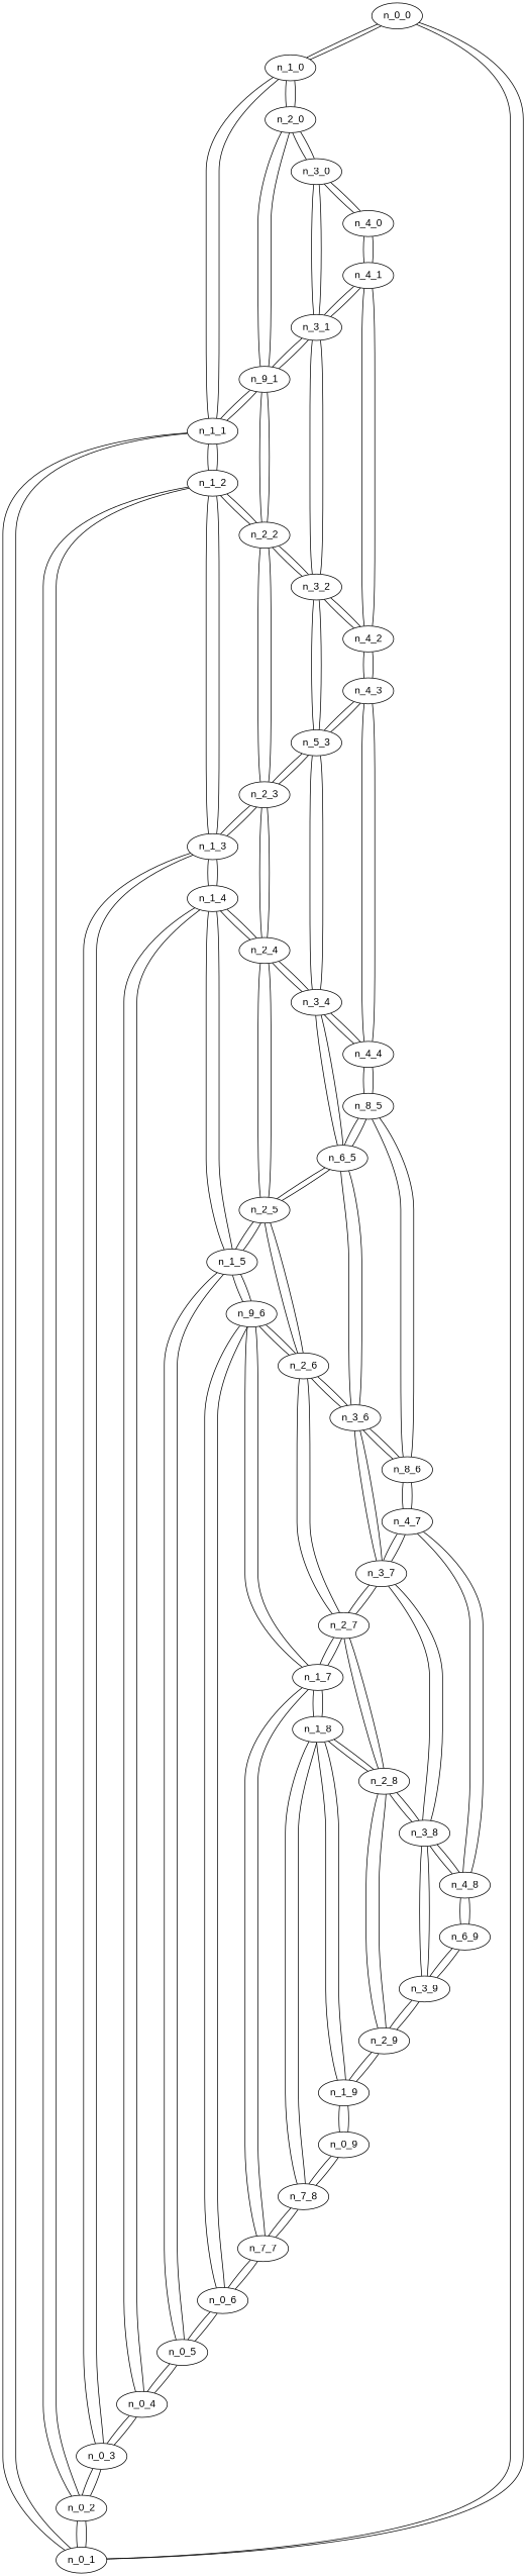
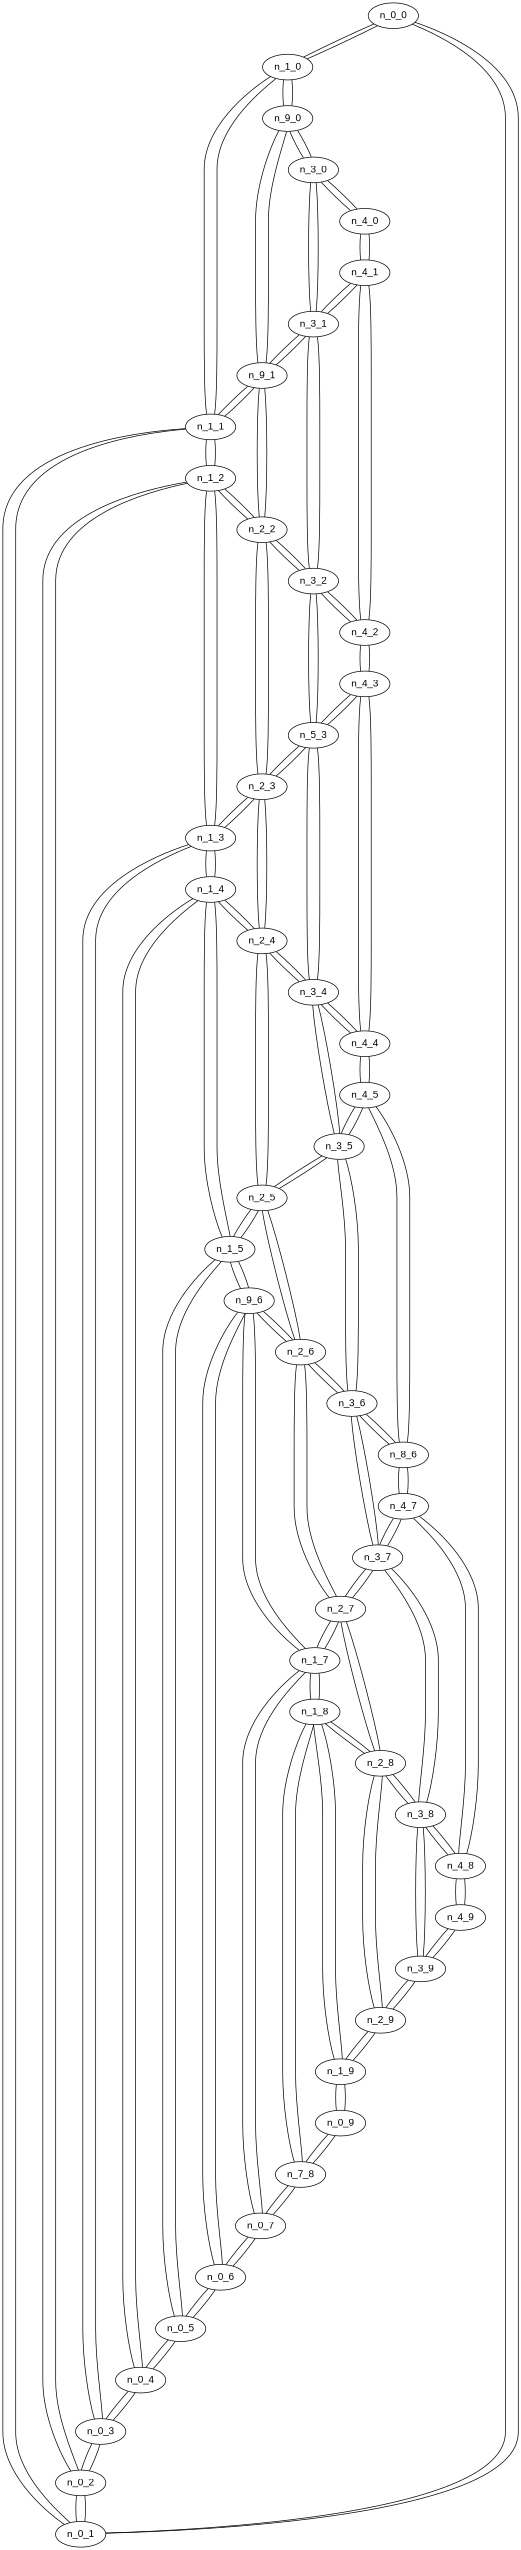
  graph {
    fontname="Liberation Sans"
    node [fontname="Liberation Sans"]
    edge [fontname="Liberation Sans"]
    n_0_0
    n_1_0
    n_0_1
    n_1_1
-   n_2_0
+   n_2_0 [label=n_9_0]
    n_0_2
    n_1_2
    n8 [label=n_9_1]
    n_3_0
    n_0_3
    n_1_3
    n_2_2
    n_3_1
    n_0_4
    n_1_4
    n_2_3
    n_3_2
    n_0_5
    n_1_5
    n_2_4
    n21 [label=n_5_3]
    n_0_6
    n23 [label=n_9_6]
    n_2_5
    n_3_4
-   n_0_7 [label=n_7_7]
+   n_0_7
    n_1_7
    n_2_6
-   n_3_5 [label=n_6_5]
+   n_3_5
    n30 [label=n_7_8]
    n_1_8
    n_2_7
    n_3_6
    n_0_9
    n_1_9
    n_2_8
    n_3_7
    n_2_9
    n_3_8
    n_3_9
    n_4_0
    n_4_1
    n_4_2
    n_4_3
    n_4_4
-   n_4_5 [label=n_8_5]
+   n_4_5
    n47 [label=n_8_6]
    n_4_7
    n_4_8
-   n_4_9 [label=n_6_9]
+   n_4_9
    n_0_0 -- n_1_0
    n_0_0 -- n_0_1
    n_1_0 -- n_0_0
    n_1_0 -- n_1_1
    n_1_0 -- n_2_0
    n_0_1 -- n_0_0
    n_0_1 -- n_1_1
    n_0_1 -- n_0_2
    n_1_1 -- n_1_0
    n_1_1 -- n_0_1
    n_1_1 -- n_1_2
    n_1_1 -- n8
    n_2_0 -- n_1_0
    n_2_0 -- n8
    n_2_0 -- n_3_0
    n_0_2 -- n_0_1
    n_0_2 -- n_1_2
    n_0_2 -- n_0_3
    n_1_2 -- n_1_1
    n_1_2 -- n_0_2
    n_1_2 -- n_1_3
    n_1_2 -- n_2_2
    n8 -- n_1_1
    n8 -- n_2_0
    n8 -- n_2_2
    n8 -- n_3_1
    n_3_0 -- n_2_0
    n_3_0 -- n_3_1
    n_3_0 -- n_4_0
    n_0_3 -- n_0_2
    n_0_3 -- n_1_3
    n_0_3 -- n_0_4
    n_1_3 -- n_1_2
    n_1_3 -- n_0_3
    n_1_3 -- n_1_4
    n_1_3 -- n_2_3
    n_2_2 -- n_1_2
    n_2_2 -- n8
    n_2_2 -- n_2_3
    n_2_2 -- n_3_2
    n_3_1 -- n8
    n_3_1 -- n_3_0
    n_3_1 -- n_3_2
    n_3_1 -- n_4_1
    n_0_4 -- n_0_3
    n_0_4 -- n_1_4
    n_0_4 -- n_0_5
    n_1_4 -- n_1_3
    n_1_4 -- n_0_4
    n_1_4 -- n_1_5
    n_1_4 -- n_2_4
    n_2_3 -- n_1_3
    n_2_3 -- n_2_2
    n_2_3 -- n_2_4
    n_2_3 -- n21
    n_3_2 -- n_2_2
    n_3_2 -- n_3_1
    n_3_2 -- n21
    n_3_2 -- n_4_2
    n_0_5 -- n_0_4
    n_0_5 -- n_1_5
    n_0_5 -- n_0_6
    n_1_5 -- n_1_4
    n_1_5 -- n_0_5
    n_1_5 -- n23
    n_1_5 -- n_2_5
    n_2_4 -- n_1_4
    n_2_4 -- n_2_3
    n_2_4 -- n_2_5
    n_2_4 -- n_3_4
    n21 -- n_2_3
    n21 -- n_3_2
    n21 -- n_3_4
    n21 -- n_4_3
    n_0_6 -- n_0_5
    n_0_6 -- n23
    n_0_6 -- n_0_7
    n23 -- n_1_5
    n23 -- n_0_6
    n23 -- n_1_7
    n23 -- n_2_6
    n_2_5 -- n_1_5
    n_2_5 -- n_2_4
    n_2_5 -- n_2_6
    n_2_5 -- n_3_5
    n_3_4 -- n_2_4
    n_3_4 -- n21
    n_3_4 -- n_3_5
    n_3_4 -- n_4_4
    n_0_7 -- n_0_6
    n_0_7 -- n_1_7
    n_0_7 -- n30
    n_1_7 -- n23
    n_1_7 -- n_0_7
    n_1_7 -- n_1_8
    n_1_7 -- n_2_7
    n_2_6 -- n23
    n_2_6 -- n_2_5
    n_2_6 -- n_2_7
    n_2_6 -- n_3_6
    n_3_5 -- n_2_5
    n_3_5 -- n_3_4
    n_3_5 -- n_3_6
    n_3_5 -- n_4_5
    n30 -- n_0_7
    n30 -- n_1_8
    n30 -- n_0_9
    n_1_8 -- n_1_7
    n_1_8 -- n30
    n_1_8 -- n_1_9
    n_1_8 -- n_2_8
    n_2_7 -- n_1_7
    n_2_7 -- n_2_6
    n_2_7 -- n_2_8
    n_2_7 -- n_3_7
    n_3_6 -- n_2_6
    n_3_6 -- n_3_5
    n_3_6 -- n_3_7
    n_3_6 -- n47
    n_0_9 -- n30
    n_0_9 -- n_1_9
    n_1_9 -- n_1_8
    n_1_9 -- n_0_9
    n_1_9 -- n_2_9
    n_2_8 -- n_1_8
    n_2_8 -- n_2_7
    n_2_8 -- n_2_9
    n_2_8 -- n_3_8
    n_3_7 -- n_2_7
    n_3_7 -- n_3_6
    n_3_7 -- n_3_8
    n_3_7 -- n_4_7
    n_2_9 -- n_1_9
    n_2_9 -- n_2_8
    n_2_9 -- n_3_9
    n_3_8 -- n_2_8
    n_3_8 -- n_3_7
    n_3_8 -- n_3_9
    n_3_8 -- n_4_8
    n_3_9 -- n_2_9
    n_3_9 -- n_3_8
    n_3_9 -- n_4_9
    n_4_0 -- n_3_0
    n_4_0 -- n_4_1
    n_4_1 -- n_3_1
    n_4_1 -- n_4_0
    n_4_1 -- n_4_2
    n_4_2 -- n_3_2
    n_4_2 -- n_4_1
    n_4_2 -- n_4_3
    n_4_3 -- n21
    n_4_3 -- n_4_2
    n_4_3 -- n_4_4
    n_4_4 -- n_3_4
    n_4_4 -- n_4_3
    n_4_4 -- n_4_5
    n_4_5 -- n_3_5
    n_4_5 -- n_4_4
    n_4_5 -- n47
    n47 -- n_3_6
    n47 -- n_4_5
    n47 -- n_4_7
    n_4_7 -- n_3_7
    n_4_7 -- n47
    n_4_7 -- n_4_8
    n_4_8 -- n_3_8
    n_4_8 -- n_4_7
    n_4_8 -- n_4_9
    n_4_9 -- n_3_9
    n_4_9 -- n_4_8
  }
